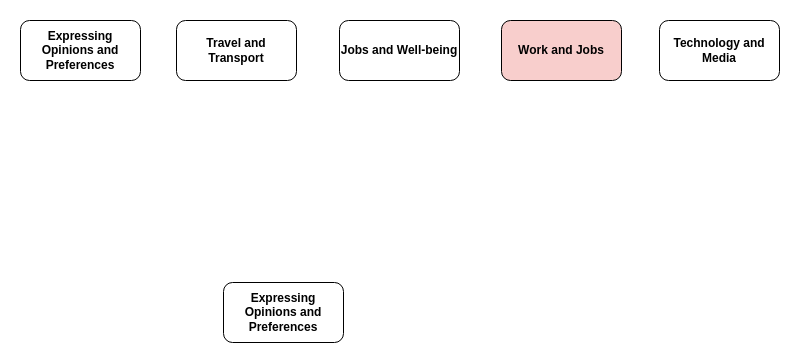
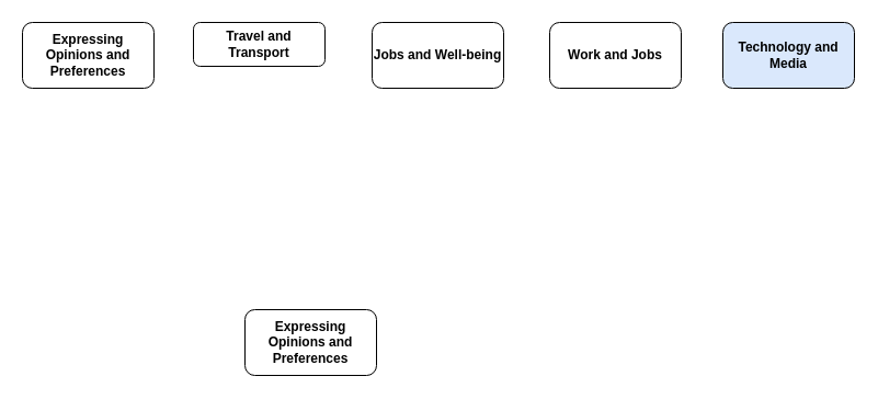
  <mxCell id="0" />
  <mxCell id="1" parent="0" />
- <mxCell id="2" value="&lt;b&gt;Travel and Transport&lt;/b&gt;" style="rounded=1;whiteSpace=wrap;html=1;" vertex="1" parent="1"><mxGeometry x="176" y="20" width="120" height="60" as="geometry" /></mxCell>
+ <mxCell id="2" value="&lt;b&gt;Travel and Transport&lt;/b&gt;" style="rounded=1;whiteSpace=wrap;html=1;" vertex="1" parent="1"><mxGeometry x="176" y="20" width="120" height="40" as="geometry" /></mxCell>
  <mxCell id="3" value="&lt;b&gt;Jobs and Well-being&lt;/b&gt;" style="rounded=1;whiteSpace=wrap;html=1;" vertex="1" parent="1"><mxGeometry x="339" y="20" width="120" height="60" as="geometry" /></mxCell>
- <mxCell id="4" value="&lt;b&gt;Work and Jobs&lt;/b&gt;" style="rounded=1;whiteSpace=wrap;html=1;fillColor=#f8cecc;" vertex="1" parent="1"><mxGeometry x="501" y="20" width="120" height="60" as="geometry" /></mxCell>
- <mxCell id="5" value="&lt;b&gt;Technology and Media&lt;/b&gt;" style="rounded=1;whiteSpace=wrap;html=1;" vertex="1" parent="1"><mxGeometry x="659" y="20" width="120" height="60" as="geometry" /></mxCell>
+ <mxCell id="4" value="&lt;b&gt;Work and Jobs&lt;/b&gt;" style="rounded=1;whiteSpace=wrap;html=1;" vertex="1" parent="1"><mxGeometry x="501" y="20" width="120" height="60" as="geometry" /></mxCell>
+ <mxCell id="5" value="&lt;b&gt;Technology and Media&lt;/b&gt;" style="rounded=1;whiteSpace=wrap;html=1;fillColor=#dae8fc;" vertex="1" parent="1"><mxGeometry x="659" y="20" width="120" height="60" as="geometry" /></mxCell>
  <mxCell id="6" value="&lt;b&gt;Expressing Opinions and Preferences&lt;/b&gt;" style="rounded=1;whiteSpace=wrap;html=1;" vertex="1" parent="1"><mxGeometry x="20" y="20" width="120" height="60" as="geometry" /></mxCell>
  <mxCell id="7" value="&lt;b&gt;Expressing Opinions and Preferences&lt;/b&gt;" style="rounded=1;whiteSpace=wrap;html=1;" vertex="1" parent="1"><mxGeometry x="223" y="282" width="120" height="60" as="geometry" /></mxCell>
